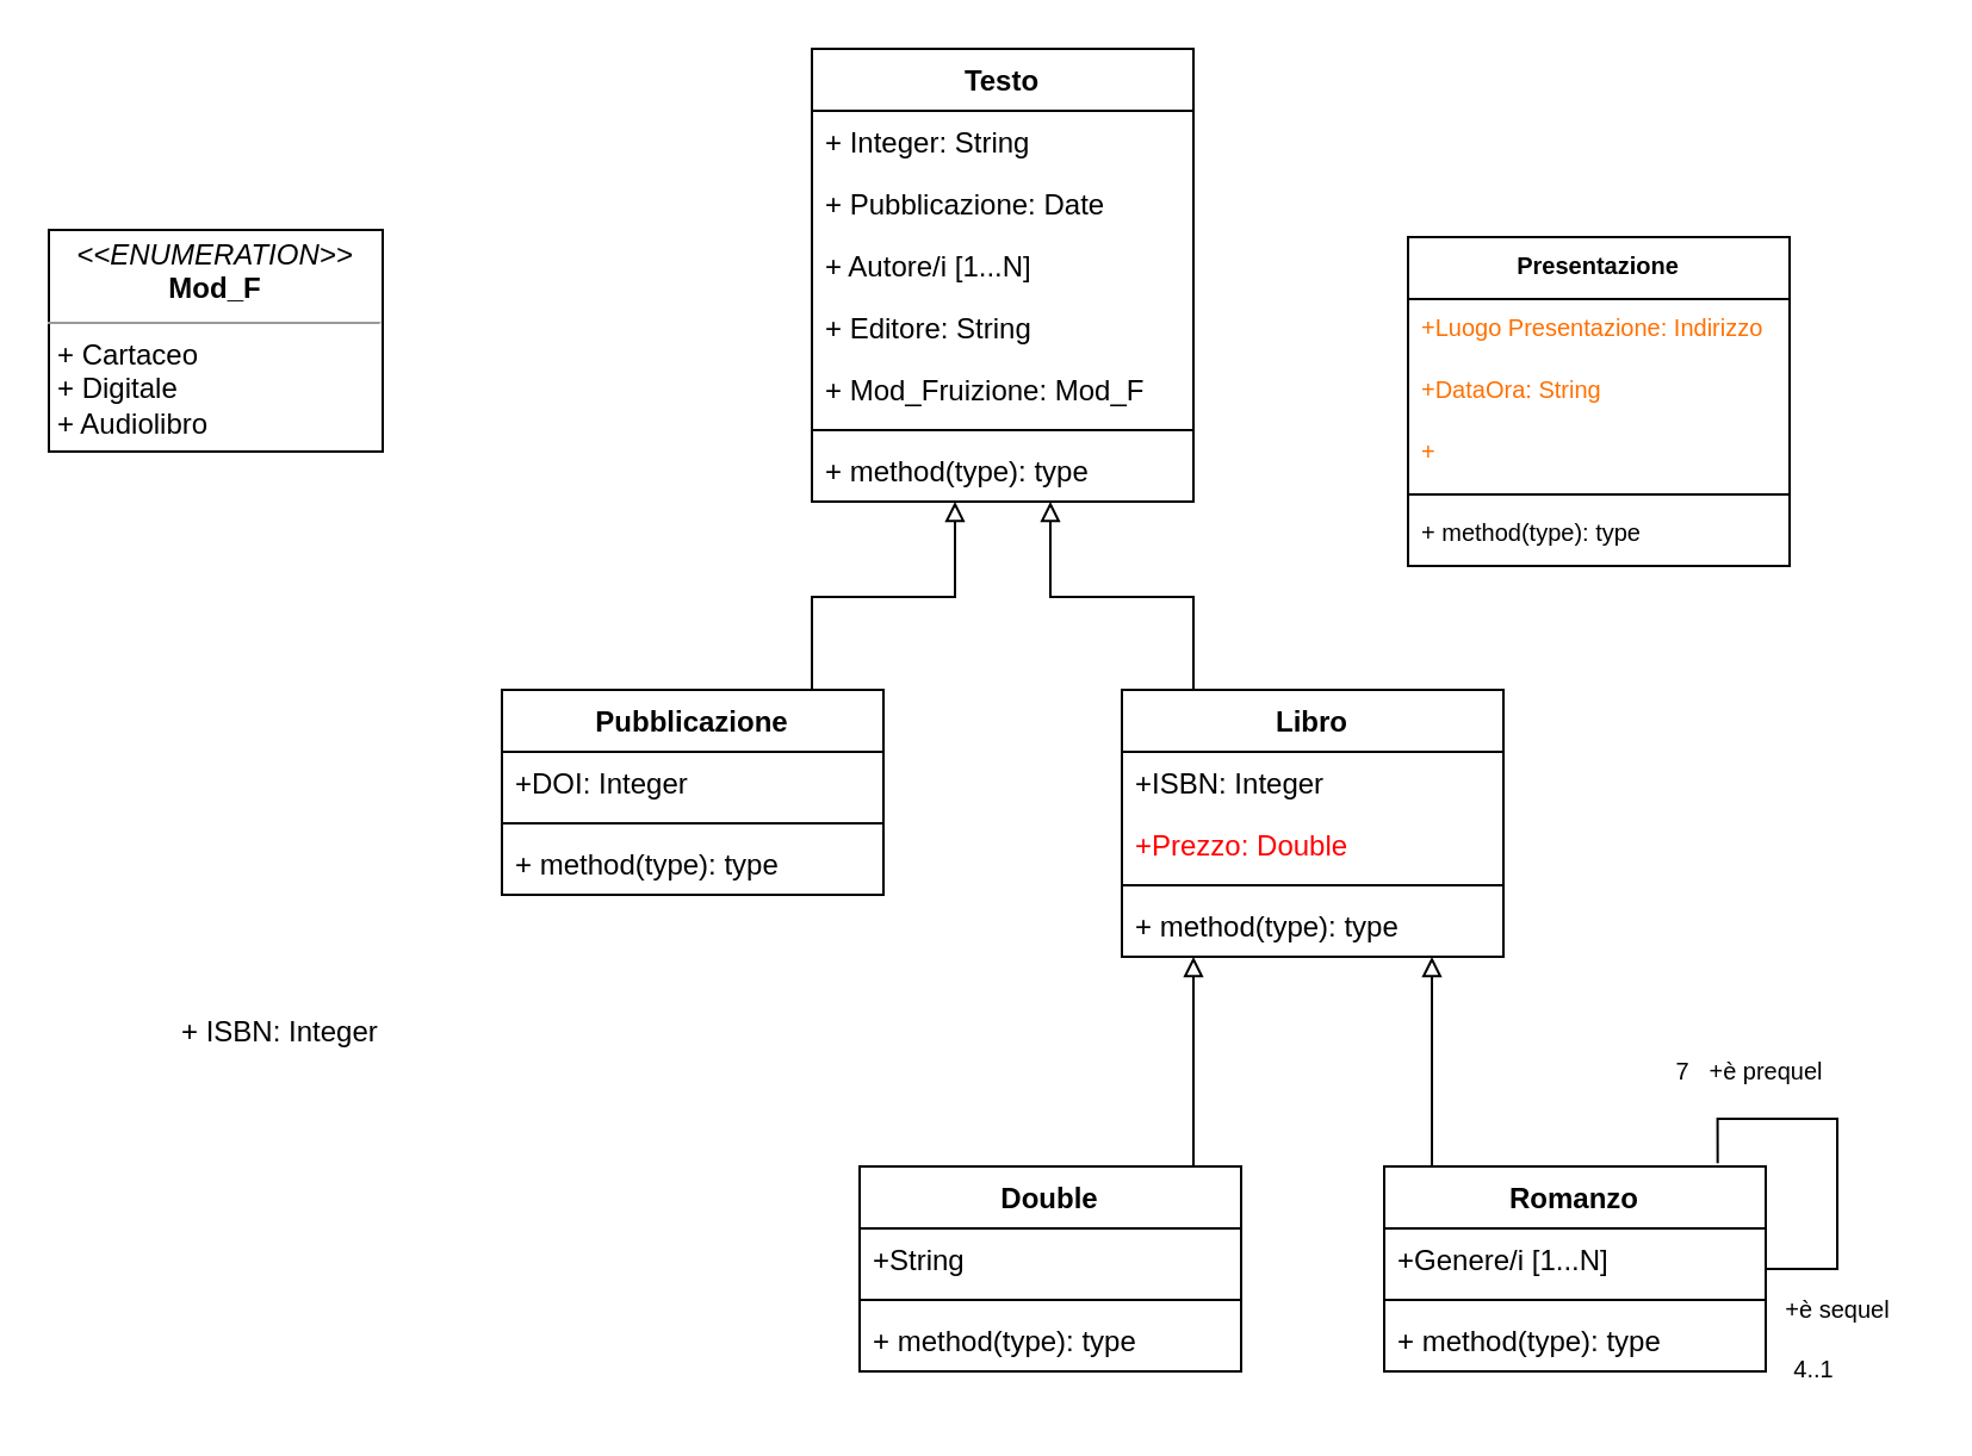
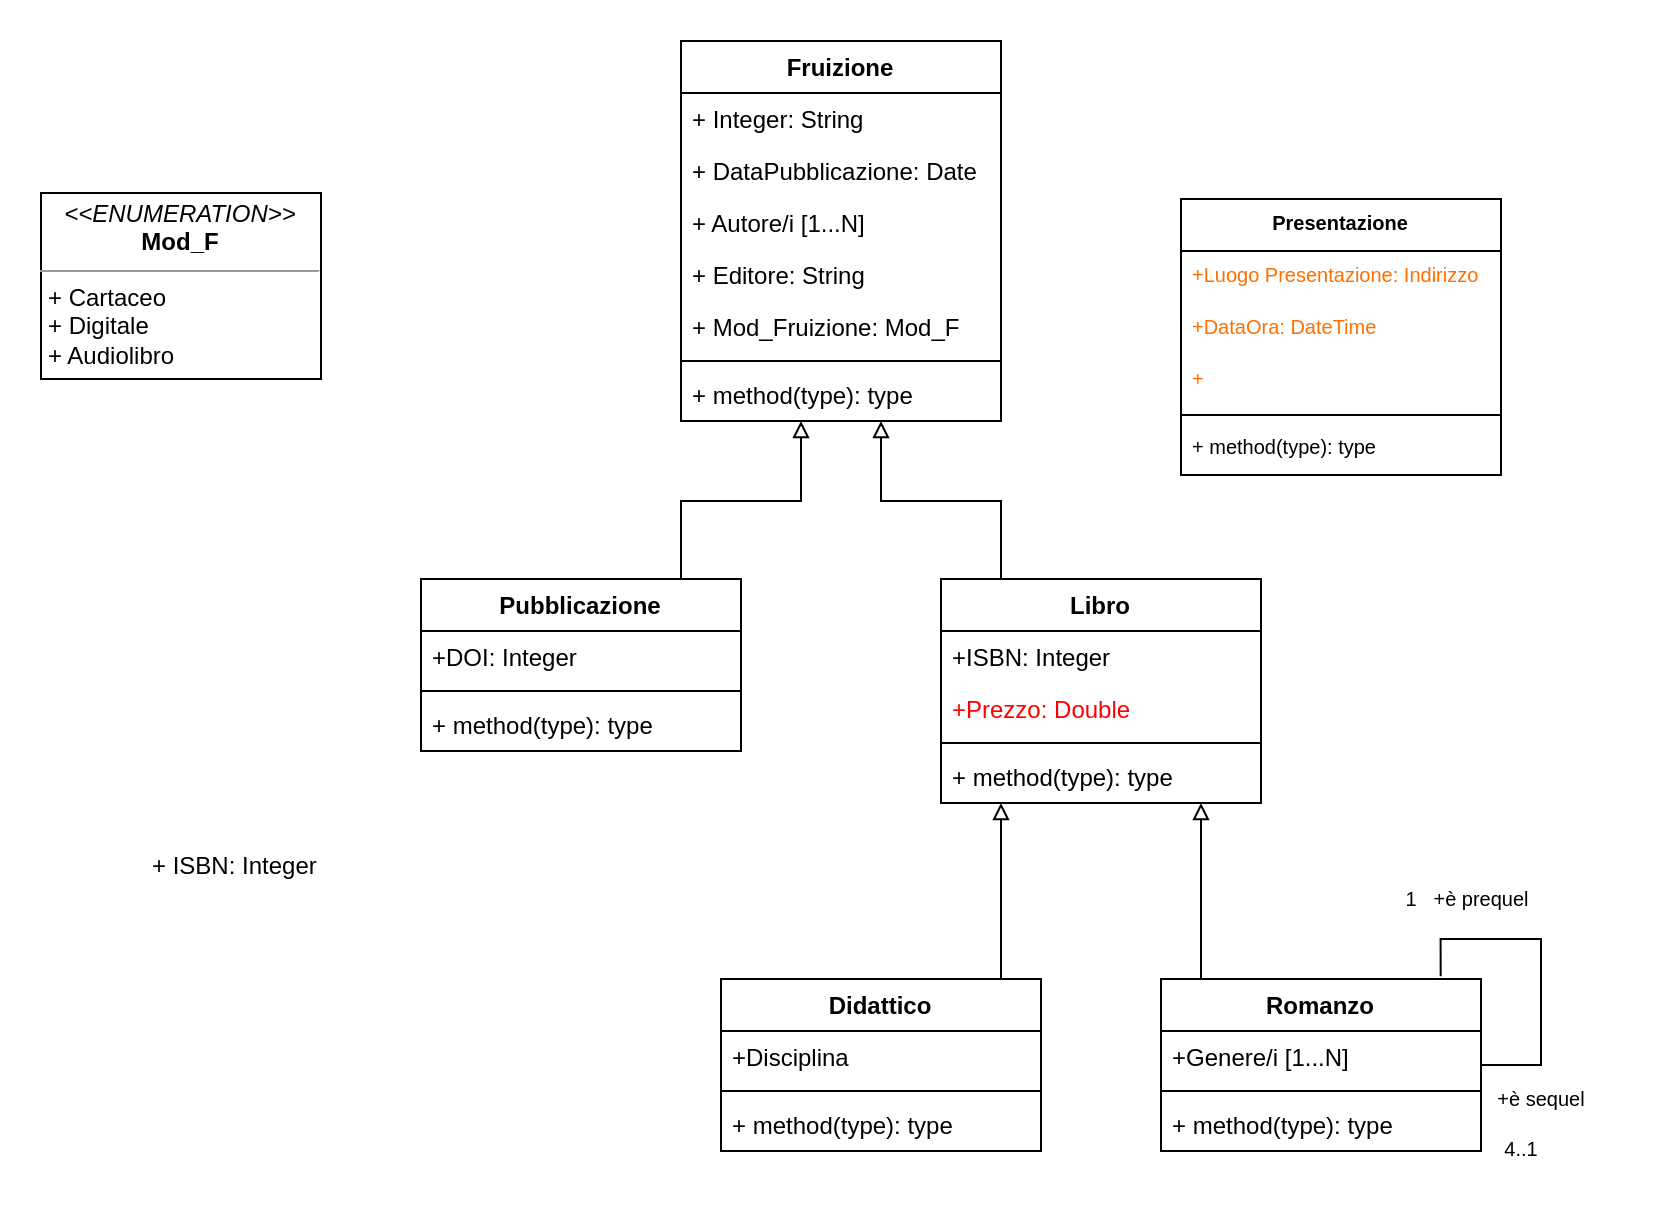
  <mxCell id="0" />
  <mxCell id="1" parent="0" />
  <mxCell id="2" style="edgeStyle=orthogonalEdgeStyle;rounded=0;orthogonalLoop=1;jettySize=auto;html=1;startArrow=block;startFill=0;endArrow=none;endFill=0;" edge="1" parent="1" source="4"><mxGeometry relative="1" as="geometry"><mxPoint x="340" y="289" as="targetPoint" /><Array as="points"><mxPoint x="400" y="250" /><mxPoint x="340" y="250" /></Array></mxGeometry></mxCell>
  <mxCell id="3" style="edgeStyle=orthogonalEdgeStyle;rounded=0;orthogonalLoop=1;jettySize=auto;html=1;endArrow=none;endFill=0;startArrow=block;startFill=0;" edge="1" parent="1" source="4"><mxGeometry relative="1" as="geometry"><mxPoint x="500" y="289" as="targetPoint" /><Array as="points"><mxPoint x="440" y="250" /><mxPoint x="500" y="250" /></Array></mxGeometry></mxCell>
- <mxCell id="4" value="Testo" style="swimlane;fontStyle=1;align=center;verticalAlign=top;childLayout=stackLayout;horizontal=1;startSize=26;horizontalStack=0;resizeParent=1;resizeParentMax=0;resizeLast=0;collapsible=1;marginBottom=0;" vertex="1" parent="1"><mxGeometry x="340" y="20" width="160" height="190" as="geometry" /></mxCell>
+ <mxCell id="4" value="Fruizione" style="swimlane;fontStyle=1;align=center;verticalAlign=top;childLayout=stackLayout;horizontal=1;startSize=26;horizontalStack=0;resizeParent=1;resizeParentMax=0;resizeLast=0;collapsible=1;marginBottom=0;" vertex="1" parent="1"><mxGeometry x="340" y="20" width="160" height="190" as="geometry" /></mxCell>
  <mxCell id="5" value="+ Integer: String" style="text;strokeColor=none;fillColor=none;align=left;verticalAlign=top;spacingLeft=4;spacingRight=4;overflow=hidden;rotatable=0;points=[[0,0.5],[1,0.5]];portConstraint=eastwest;" vertex="1" parent="4"><mxGeometry y="26" width="160" height="26" as="geometry" /></mxCell>
- <mxCell id="6" value="+ Pubblicazione: Date" style="text;strokeColor=none;fillColor=none;align=left;verticalAlign=top;spacingLeft=4;spacingRight=4;overflow=hidden;rotatable=0;points=[[0,0.5],[1,0.5]];portConstraint=eastwest;" vertex="1" parent="4"><mxGeometry y="52" width="160" height="26" as="geometry" /></mxCell>
+ <mxCell id="6" value="+ DataPubblicazione: Date" style="text;strokeColor=none;fillColor=none;align=left;verticalAlign=top;spacingLeft=4;spacingRight=4;overflow=hidden;rotatable=0;points=[[0,0.5],[1,0.5]];portConstraint=eastwest;" vertex="1" parent="4"><mxGeometry y="52" width="160" height="26" as="geometry" /></mxCell>
  <mxCell id="7" value="+ Autore/i [1...N]" style="text;strokeColor=none;fillColor=none;align=left;verticalAlign=top;spacingLeft=4;spacingRight=4;overflow=hidden;rotatable=0;points=[[0,0.5],[1,0.5]];portConstraint=eastwest;" vertex="1" parent="4"><mxGeometry y="78" width="160" height="26" as="geometry" /></mxCell>
  <mxCell id="8" value="+ Editore: String" style="text;strokeColor=none;fillColor=none;align=left;verticalAlign=top;spacingLeft=4;spacingRight=4;overflow=hidden;rotatable=0;points=[[0,0.5],[1,0.5]];portConstraint=eastwest;" vertex="1" parent="4"><mxGeometry y="104" width="160" height="26" as="geometry" /></mxCell>
  <mxCell id="9" value="+ Mod_Fruizione: Mod_F" style="text;strokeColor=none;fillColor=none;align=left;verticalAlign=top;spacingLeft=4;spacingRight=4;overflow=hidden;rotatable=0;points=[[0,0.5],[1,0.5]];portConstraint=eastwest;" vertex="1" parent="4"><mxGeometry y="130" width="160" height="26" as="geometry" /></mxCell>
  <mxCell id="10" value="" style="line;strokeWidth=1;fillColor=none;align=left;verticalAlign=middle;spacingTop=-1;spacingLeft=3;spacingRight=3;rotatable=0;labelPosition=right;points=[];portConstraint=eastwest;strokeColor=inherit;" vertex="1" parent="4"><mxGeometry y="156" width="160" height="8" as="geometry" /></mxCell>
  <mxCell id="11" value="+ method(type): type" style="text;strokeColor=none;fillColor=none;align=left;verticalAlign=top;spacingLeft=4;spacingRight=4;overflow=hidden;rotatable=0;points=[[0,0.5],[1,0.5]];portConstraint=eastwest;" vertex="1" parent="4"><mxGeometry y="164" width="160" height="26" as="geometry" /></mxCell>
  <mxCell id="12" value="&lt;p style=&quot;margin:0px;margin-top:4px;text-align:center;&quot;&gt;&lt;i&gt;&amp;lt;&amp;lt;ENUMERATION&amp;gt;&amp;gt;&lt;/i&gt;&lt;br&gt;&lt;b&gt;Mod_F&lt;/b&gt;&lt;/p&gt;&lt;hr size=&quot;1&quot;&gt;&lt;p style=&quot;margin:0px;margin-left:4px;&quot;&gt;+ Cartaceo&lt;/p&gt;&lt;p style=&quot;margin:0px;margin-left:4px;&quot;&gt;+ Digitale&lt;/p&gt;&lt;p style=&quot;margin:0px;margin-left:4px;&quot;&gt;+ Audiolibro&lt;/p&gt;" style="verticalAlign=top;align=left;overflow=fill;fontSize=12;fontFamily=Helvetica;html=1;" vertex="1" parent="1"><mxGeometry x="20" y="96" width="140" height="93" as="geometry" /></mxCell>
  <mxCell id="13" value="+ ISBN: Integer" style="text;strokeColor=none;fillColor=none;align=left;verticalAlign=top;spacingLeft=4;spacingRight=4;overflow=hidden;rotatable=0;points=[[0,0.5],[1,0.5]];portConstraint=eastwest;" vertex="1" parent="1"><mxGeometry x="70" y="419" width="160" height="26" as="geometry" /></mxCell>
  <mxCell id="14" style="edgeStyle=orthogonalEdgeStyle;rounded=0;orthogonalLoop=1;jettySize=auto;html=1;fontColor=#FF0000;startArrow=block;startFill=0;endArrow=none;endFill=0;" edge="1" parent="1" source="15"><mxGeometry relative="1" as="geometry"><mxPoint x="500" y="489" as="targetPoint" /><Array as="points"><mxPoint x="500" y="489" /></Array></mxGeometry></mxCell>
  <mxCell id="15" value="Libro" style="swimlane;fontStyle=1;align=center;verticalAlign=top;childLayout=stackLayout;horizontal=1;startSize=26;horizontalStack=0;resizeParent=1;resizeParentMax=0;resizeLast=0;collapsible=1;marginBottom=0;" vertex="1" parent="1"><mxGeometry x="470" y="289" width="160" height="112" as="geometry" /></mxCell>
  <mxCell id="16" value="+ISBN: Integer" style="text;strokeColor=none;fillColor=none;align=left;verticalAlign=top;spacingLeft=4;spacingRight=4;overflow=hidden;rotatable=0;points=[[0,0.5],[1,0.5]];portConstraint=eastwest;" vertex="1" parent="15"><mxGeometry y="26" width="160" height="26" as="geometry" /></mxCell>
  <mxCell id="17" value="+Prezzo: Double" style="text;strokeColor=none;fillColor=none;align=left;verticalAlign=top;spacingLeft=4;spacingRight=4;overflow=hidden;rotatable=0;points=[[0,0.5],[1,0.5]];portConstraint=eastwest;fontColor=#FF0000;" vertex="1" parent="15"><mxGeometry y="52" width="160" height="26" as="geometry" /></mxCell>
  <mxCell id="18" value="" style="line;strokeWidth=1;fillColor=none;align=left;verticalAlign=middle;spacingTop=-1;spacingLeft=3;spacingRight=3;rotatable=0;labelPosition=right;points=[];portConstraint=eastwest;strokeColor=inherit;" vertex="1" parent="15"><mxGeometry y="78" width="160" height="8" as="geometry" /></mxCell>
  <mxCell id="19" value="+ method(type): type" style="text;strokeColor=none;fillColor=none;align=left;verticalAlign=top;spacingLeft=4;spacingRight=4;overflow=hidden;rotatable=0;points=[[0,0.5],[1,0.5]];portConstraint=eastwest;" vertex="1" parent="15"><mxGeometry y="86" width="160" height="26" as="geometry" /></mxCell>
  <mxCell id="20" value="Pubblicazione" style="swimlane;fontStyle=1;align=center;verticalAlign=top;childLayout=stackLayout;horizontal=1;startSize=26;horizontalStack=0;resizeParent=1;resizeParentMax=0;resizeLast=0;collapsible=1;marginBottom=0;" vertex="1" parent="1"><mxGeometry x="210" y="289" width="160" height="86" as="geometry" /></mxCell>
  <mxCell id="21" value="+DOI: Integer" style="text;strokeColor=none;fillColor=none;align=left;verticalAlign=top;spacingLeft=4;spacingRight=4;overflow=hidden;rotatable=0;points=[[0,0.5],[1,0.5]];portConstraint=eastwest;" vertex="1" parent="20"><mxGeometry y="26" width="160" height="26" as="geometry" /></mxCell>
  <mxCell id="22" value="" style="line;strokeWidth=1;fillColor=none;align=left;verticalAlign=middle;spacingTop=-1;spacingLeft=3;spacingRight=3;rotatable=0;labelPosition=right;points=[];portConstraint=eastwest;strokeColor=inherit;" vertex="1" parent="20"><mxGeometry y="52" width="160" height="8" as="geometry" /></mxCell>
  <mxCell id="23" value="+ method(type): type" style="text;strokeColor=none;fillColor=none;align=left;verticalAlign=top;spacingLeft=4;spacingRight=4;overflow=hidden;rotatable=0;points=[[0,0.5],[1,0.5]];portConstraint=eastwest;" vertex="1" parent="20"><mxGeometry y="60" width="160" height="26" as="geometry" /></mxCell>
  <mxCell id="24" style="edgeStyle=orthogonalEdgeStyle;rounded=0;orthogonalLoop=1;jettySize=auto;html=1;fontColor=#FF0000;startArrow=block;startFill=0;endArrow=none;endFill=0;" edge="1" parent="1"><mxGeometry relative="1" as="geometry"><mxPoint x="600" y="489" as="targetPoint" /><mxPoint x="600" y="401" as="sourcePoint" /><Array as="points"><mxPoint x="600" y="489" /></Array></mxGeometry></mxCell>
- <mxCell id="25" value="Double" style="swimlane;fontStyle=1;align=center;verticalAlign=top;childLayout=stackLayout;horizontal=1;startSize=26;horizontalStack=0;resizeParent=1;resizeParentMax=0;resizeLast=0;collapsible=1;marginBottom=0;fontColor=#000000;" vertex="1" parent="1"><mxGeometry x="360" y="489" width="160" height="86" as="geometry" /></mxCell>
- <mxCell id="26" value="+String" style="text;strokeColor=none;fillColor=none;align=left;verticalAlign=top;spacingLeft=4;spacingRight=4;overflow=hidden;rotatable=0;points=[[0,0.5],[1,0.5]];portConstraint=eastwest;fontColor=#000000;" vertex="1" parent="25"><mxGeometry y="26" width="160" height="26" as="geometry" /></mxCell>
+ <mxCell id="25" value="Didattico" style="swimlane;fontStyle=1;align=center;verticalAlign=top;childLayout=stackLayout;horizontal=1;startSize=26;horizontalStack=0;resizeParent=1;resizeParentMax=0;resizeLast=0;collapsible=1;marginBottom=0;fontColor=#000000;" vertex="1" parent="1"><mxGeometry x="360" y="489" width="160" height="86" as="geometry" /></mxCell>
+ <mxCell id="26" value="+Disciplina" style="text;strokeColor=none;fillColor=none;align=left;verticalAlign=top;spacingLeft=4;spacingRight=4;overflow=hidden;rotatable=0;points=[[0,0.5],[1,0.5]];portConstraint=eastwest;fontColor=#000000;" vertex="1" parent="25"><mxGeometry y="26" width="160" height="26" as="geometry" /></mxCell>
  <mxCell id="27" value="" style="line;strokeWidth=1;fillColor=none;align=left;verticalAlign=middle;spacingTop=-1;spacingLeft=3;spacingRight=3;rotatable=0;labelPosition=right;points=[];portConstraint=eastwest;strokeColor=inherit;fontColor=#000000;" vertex="1" parent="25"><mxGeometry y="52" width="160" height="8" as="geometry" /></mxCell>
  <mxCell id="28" value="+ method(type): type" style="text;strokeColor=none;fillColor=none;align=left;verticalAlign=top;spacingLeft=4;spacingRight=4;overflow=hidden;rotatable=0;points=[[0,0.5],[1,0.5]];portConstraint=eastwest;fontColor=#000000;" vertex="1" parent="25"><mxGeometry y="60" width="160" height="26" as="geometry" /></mxCell>
  <mxCell id="29" style="edgeStyle=orthogonalEdgeStyle;rounded=0;orthogonalLoop=1;jettySize=auto;html=1;fontColor=#000000;startArrow=none;startFill=0;endArrow=none;endFill=0;entryX=0.874;entryY=-0.016;entryDx=0;entryDy=0;entryPerimeter=0;" edge="1" parent="1" source="30" target="30"><mxGeometry relative="1" as="geometry"><mxPoint x="720" y="469" as="targetPoint" /><Array as="points"><mxPoint x="770" y="532" /><mxPoint x="770" y="469" /><mxPoint x="720" y="469" /></Array></mxGeometry></mxCell>
  <mxCell id="30" value="Romanzo" style="swimlane;fontStyle=1;align=center;verticalAlign=top;childLayout=stackLayout;horizontal=1;startSize=26;horizontalStack=0;resizeParent=1;resizeParentMax=0;resizeLast=0;collapsible=1;marginBottom=0;fontColor=#000000;" vertex="1" parent="1"><mxGeometry x="580" y="489" width="160" height="86" as="geometry" /></mxCell>
  <mxCell id="31" value="+Genere/i [1...N]" style="text;strokeColor=none;fillColor=none;align=left;verticalAlign=top;spacingLeft=4;spacingRight=4;overflow=hidden;rotatable=0;points=[[0,0.5],[1,0.5]];portConstraint=eastwest;fontColor=#000000;" vertex="1" parent="30"><mxGeometry y="26" width="160" height="26" as="geometry" /></mxCell>
  <mxCell id="32" value="" style="line;strokeWidth=1;fillColor=none;align=left;verticalAlign=middle;spacingTop=-1;spacingLeft=3;spacingRight=3;rotatable=0;labelPosition=right;points=[];portConstraint=eastwest;strokeColor=inherit;fontColor=#000000;" vertex="1" parent="30"><mxGeometry y="52" width="160" height="8" as="geometry" /></mxCell>
  <mxCell id="33" value="+ method(type): type" style="text;strokeColor=none;fillColor=none;align=left;verticalAlign=top;spacingLeft=4;spacingRight=4;overflow=hidden;rotatable=0;points=[[0,0.5],[1,0.5]];portConstraint=eastwest;fontColor=#000000;" vertex="1" parent="30"><mxGeometry y="60" width="160" height="26" as="geometry" /></mxCell>
- <mxCell id="34" value="7" style="text;html=1;align=center;verticalAlign=middle;resizable=0;points=[];autosize=1;strokeColor=none;fillColor=none;fontColor=#000000;fontSize=10;" vertex="1" parent="1"><mxGeometry x="690" y="434" width="30" height="30" as="geometry" /></mxCell>
+ <mxCell id="34" value="1" style="text;html=1;align=center;verticalAlign=middle;resizable=0;points=[];autosize=1;strokeColor=none;fillColor=none;fontColor=#000000;fontSize=10;" vertex="1" parent="1"><mxGeometry x="690" y="434" width="30" height="30" as="geometry" /></mxCell>
  <mxCell id="35" value="+è prequel" style="text;html=1;align=center;verticalAlign=middle;resizable=0;points=[];autosize=1;strokeColor=none;fillColor=none;fontColor=#000000;fontSize=10;" vertex="1" parent="1"><mxGeometry x="705" y="434" width="70" height="30" as="geometry" /></mxCell>
  <mxCell id="36" value="+è sequel" style="text;html=1;align=center;verticalAlign=middle;resizable=0;points=[];autosize=1;strokeColor=none;fillColor=none;fontColor=#000000;fontSize=10;" vertex="1" parent="1"><mxGeometry x="735" y="534" width="70" height="30" as="geometry" /></mxCell>
  <mxCell id="37" value="4..1" style="text;html=1;align=center;verticalAlign=middle;resizable=0;points=[];autosize=1;strokeColor=none;fillColor=none;fontColor=#000000;fontSize=10;" vertex="1" parent="1"><mxGeometry x="740" y="559" width="40" height="30" as="geometry" /></mxCell>
  <mxCell id="38" value="Presentazione" style="swimlane;fontStyle=1;align=center;verticalAlign=top;childLayout=stackLayout;horizontal=1;startSize=26;horizontalStack=0;resizeParent=1;resizeParentMax=0;resizeLast=0;collapsible=1;marginBottom=0;fontSize=10;fontColor=#000000;" vertex="1" parent="1"><mxGeometry x="590" y="99" width="160" height="138" as="geometry" /></mxCell>
  <mxCell id="39" value="+Luogo Presentazione: Indirizzo" style="text;strokeColor=none;fillColor=none;align=left;verticalAlign=top;spacingLeft=4;spacingRight=4;overflow=hidden;rotatable=0;points=[[0,0.5],[1,0.5]];portConstraint=eastwest;fontSize=10;fontColor=#FF6F00;" vertex="1" parent="38"><mxGeometry y="26" width="160" height="26" as="geometry" /></mxCell>
- <mxCell id="40" value="+DataOra: String" style="text;strokeColor=none;fillColor=none;align=left;verticalAlign=top;spacingLeft=4;spacingRight=4;overflow=hidden;rotatable=0;points=[[0,0.5],[1,0.5]];portConstraint=eastwest;fontSize=10;fontColor=#FF6F00;" vertex="1" parent="38"><mxGeometry y="52" width="160" height="26" as="geometry" /></mxCell>
+ <mxCell id="40" value="+DataOra: DateTime" style="text;strokeColor=none;fillColor=none;align=left;verticalAlign=top;spacingLeft=4;spacingRight=4;overflow=hidden;rotatable=0;points=[[0,0.5],[1,0.5]];portConstraint=eastwest;fontSize=10;fontColor=#FF6F00;" vertex="1" parent="38"><mxGeometry y="52" width="160" height="26" as="geometry" /></mxCell>
  <mxCell id="41" value="+" style="text;strokeColor=none;fillColor=none;align=left;verticalAlign=top;spacingLeft=4;spacingRight=4;overflow=hidden;rotatable=0;points=[[0,0.5],[1,0.5]];portConstraint=eastwest;fontSize=10;fontColor=#FF6F00;" vertex="1" parent="38"><mxGeometry y="78" width="160" height="26" as="geometry" /></mxCell>
  <mxCell id="42" value="" style="line;strokeWidth=1;fillColor=none;align=left;verticalAlign=middle;spacingTop=-1;spacingLeft=3;spacingRight=3;rotatable=0;labelPosition=right;points=[];portConstraint=eastwest;strokeColor=inherit;fontSize=10;fontColor=#000000;" vertex="1" parent="38"><mxGeometry y="104" width="160" height="8" as="geometry" /></mxCell>
  <mxCell id="43" value="+ method(type): type" style="text;strokeColor=none;fillColor=none;align=left;verticalAlign=top;spacingLeft=4;spacingRight=4;overflow=hidden;rotatable=0;points=[[0,0.5],[1,0.5]];portConstraint=eastwest;fontSize=10;fontColor=#000000;" vertex="1" parent="38"><mxGeometry y="112" width="160" height="26" as="geometry" /></mxCell>
